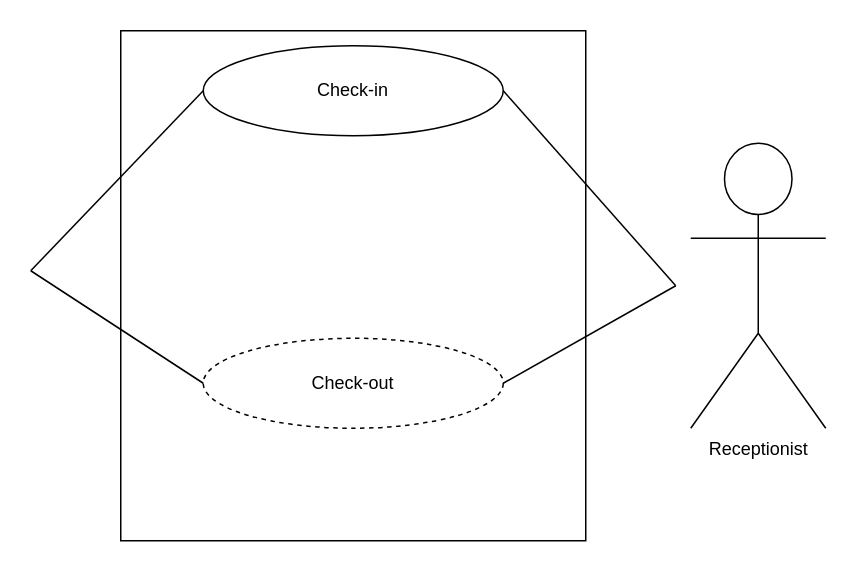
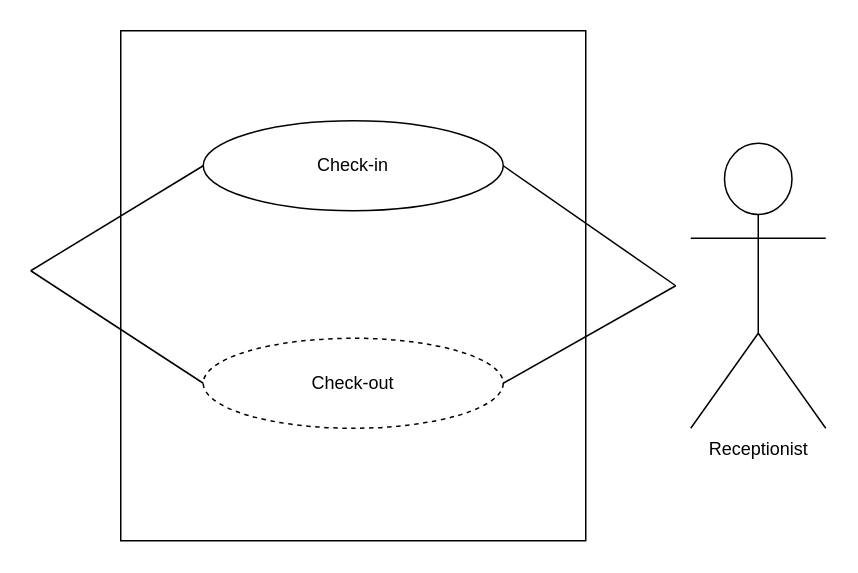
  <mxCell id="0" />
  <mxCell id="1" parent="0" />
  <mxCell id="2" value="" style="rounded=0;whiteSpace=wrap;html=1;" vertex="1" parent="1"><mxGeometry x="80" y="20" width="310" height="340" as="geometry" /></mxCell>
  <mxCell id="3" value="Receptionist&lt;div&gt;&lt;br&gt;&lt;/div&gt;" style="shape=umlActor;verticalLabelPosition=bottom;verticalAlign=top;html=1;" vertex="1" parent="1"><mxGeometry x="460" y="95" width="90" height="190" as="geometry" /></mxCell>
- <mxCell id="4" value="Check-in" style="ellipse;whiteSpace=wrap;html=1;" vertex="1" parent="1"><mxGeometry x="135" y="30" width="200" height="60" as="geometry" /></mxCell>
+ <mxCell id="4" value="Check-in" style="ellipse;whiteSpace=wrap;html=1;" vertex="1" parent="1"><mxGeometry x="135" y="80" width="200" height="60" as="geometry" /></mxCell>
  <mxCell id="5" value="Check-out" style="ellipse;whiteSpace=wrap;html=1;dashed=1;" vertex="1" parent="1"><mxGeometry x="135" y="225" width="200" height="60" as="geometry" /></mxCell>
  <mxCell id="6" value="" style="endArrow=none;html=1;rounded=0;entryX=0;entryY=0.5;entryDx=0;entryDy=0;" edge="1" parent="1" target="4"><mxGeometry width="50" height="50" relative="1" as="geometry"><mxPoint x="20" y="180" as="sourcePoint" /><mxPoint x="230" y="240" as="targetPoint" /></mxGeometry></mxCell>
  <mxCell id="7" value="" style="endArrow=none;html=1;rounded=0;entryX=0;entryY=0.5;entryDx=0;entryDy=0;" edge="1" parent="1" target="5"><mxGeometry width="50" height="50" relative="1" as="geometry"><mxPoint x="20" y="180" as="sourcePoint" /><mxPoint x="145" y="120" as="targetPoint" /></mxGeometry></mxCell>
  <mxCell id="8" value="" style="endArrow=none;html=1;rounded=0;entryX=1;entryY=0.5;entryDx=0;entryDy=0;" edge="1" parent="1" target="4"><mxGeometry width="50" height="50" relative="1" as="geometry"><mxPoint x="450" y="190" as="sourcePoint" /><mxPoint x="230" y="240" as="targetPoint" /></mxGeometry></mxCell>
  <mxCell id="9" value="" style="endArrow=none;html=1;rounded=0;entryX=1;entryY=0.5;entryDx=0;entryDy=0;" edge="1" parent="1" target="5"><mxGeometry width="50" height="50" relative="1" as="geometry"><mxPoint x="450" y="190" as="sourcePoint" /><mxPoint x="345" y="120" as="targetPoint" /></mxGeometry></mxCell>
